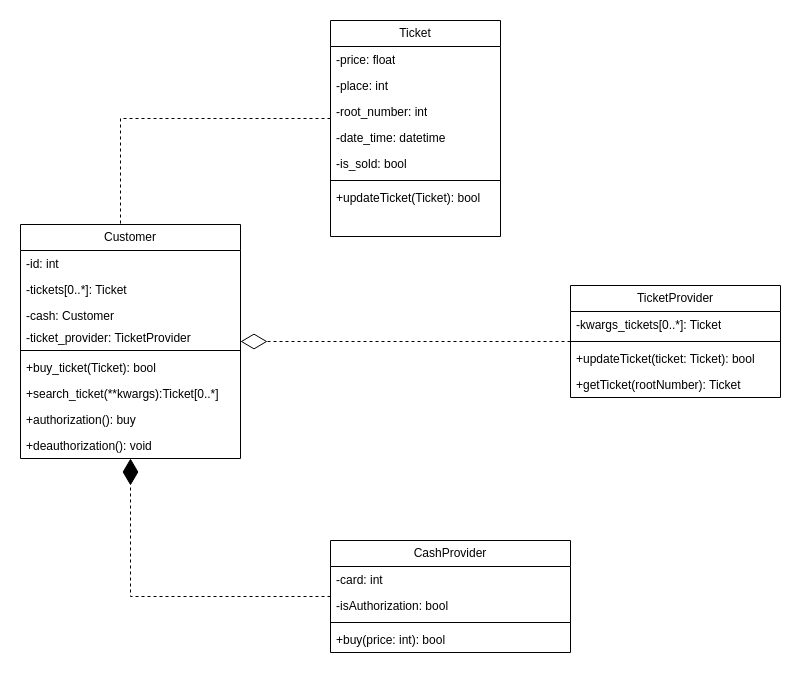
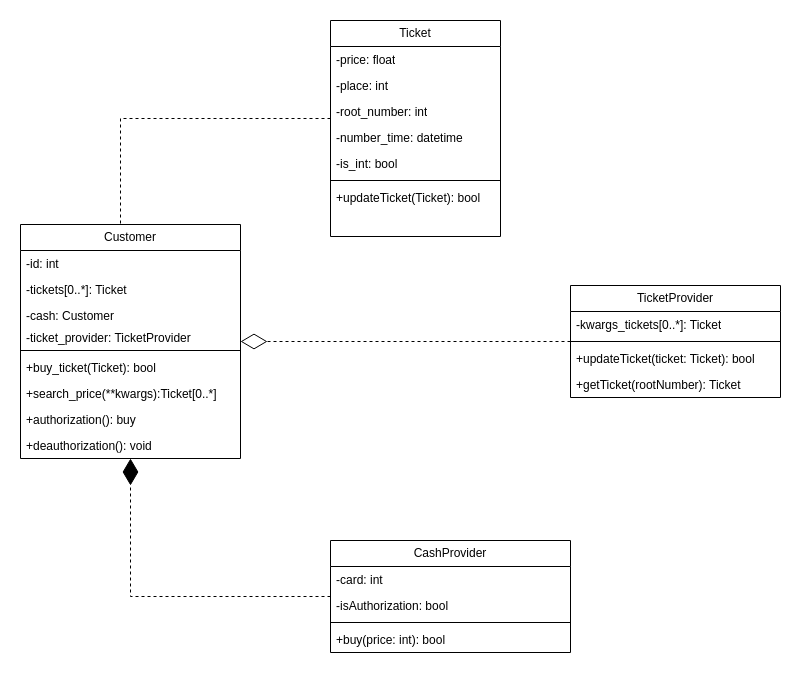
  <mxCell id="0" />
  <mxCell id="1" parent="0" />
  <mxCell id="2" value="Ticket" style="swimlane;fontStyle=0;childLayout=stackLayout;horizontal=1;startSize=26;fillColor=none;horizontalStack=0;resizeParent=1;resizeParentMax=0;resizeLast=0;collapsible=1;marginBottom=0;whiteSpace=wrap;html=1;" parent="1" vertex="1"><mxGeometry x="330" y="20" width="170" height="216" as="geometry" /></mxCell>
  <mxCell id="3" value="-price: float" style="text;strokeColor=none;fillColor=none;align=left;verticalAlign=top;spacingLeft=4;spacingRight=4;overflow=hidden;rotatable=0;points=[[0,0.5],[1,0.5]];portConstraint=eastwest;whiteSpace=wrap;html=1;" parent="2" vertex="1"><mxGeometry y="26" width="170" height="26" as="geometry" /></mxCell>
  <mxCell id="4" value="-place: int" style="text;strokeColor=none;fillColor=none;align=left;verticalAlign=top;spacingLeft=4;spacingRight=4;overflow=hidden;rotatable=0;points=[[0,0.5],[1,0.5]];portConstraint=eastwest;whiteSpace=wrap;html=1;" parent="2" vertex="1"><mxGeometry y="52" width="170" height="26" as="geometry" /></mxCell>
  <mxCell id="5" value="-root_number: int" style="text;strokeColor=none;fillColor=none;align=left;verticalAlign=top;spacingLeft=4;spacingRight=4;overflow=hidden;rotatable=0;points=[[0,0.5],[1,0.5]];portConstraint=eastwest;whiteSpace=wrap;html=1;" parent="2" vertex="1"><mxGeometry y="78" width="170" height="26" as="geometry" /></mxCell>
- <mxCell id="6" value="-date_time: datetime" style="text;strokeColor=none;fillColor=none;align=left;verticalAlign=top;spacingLeft=4;spacingRight=4;overflow=hidden;rotatable=0;points=[[0,0.5],[1,0.5]];portConstraint=eastwest;whiteSpace=wrap;html=1;" parent="2" vertex="1"><mxGeometry y="104" width="170" height="26" as="geometry" /></mxCell>
- <mxCell id="7" value="-is_sold: bool" style="text;strokeColor=none;fillColor=none;align=left;verticalAlign=top;spacingLeft=4;spacingRight=4;overflow=hidden;rotatable=0;points=[[0,0.5],[1,0.5]];portConstraint=eastwest;whiteSpace=wrap;html=1;" parent="2" vertex="1"><mxGeometry y="130" width="170" height="26" as="geometry" /></mxCell>
+ <mxCell id="6" value="-number_time: datetime" style="text;strokeColor=none;fillColor=none;align=left;verticalAlign=top;spacingLeft=4;spacingRight=4;overflow=hidden;rotatable=0;points=[[0,0.5],[1,0.5]];portConstraint=eastwest;whiteSpace=wrap;html=1;" parent="2" vertex="1"><mxGeometry y="104" width="170" height="26" as="geometry" /></mxCell>
+ <mxCell id="7" value="-is_int: bool" style="text;strokeColor=none;fillColor=none;align=left;verticalAlign=top;spacingLeft=4;spacingRight=4;overflow=hidden;rotatable=0;points=[[0,0.5],[1,0.5]];portConstraint=eastwest;whiteSpace=wrap;html=1;" parent="2" vertex="1"><mxGeometry y="130" width="170" height="26" as="geometry" /></mxCell>
  <mxCell id="8" value="" style="line;strokeWidth=1;fillColor=none;align=left;verticalAlign=middle;spacingTop=-1;spacingLeft=3;spacingRight=3;rotatable=0;labelPosition=right;points=[];portConstraint=eastwest;strokeColor=inherit;" vertex="1" parent="2"><mxGeometry y="156" width="170" height="8" as="geometry" /></mxCell>
  <mxCell id="9" value="+updateTicket(Ticket): bool" style="text;strokeColor=none;fillColor=none;align=left;verticalAlign=top;spacingLeft=4;spacingRight=4;overflow=hidden;rotatable=0;points=[[0,0.5],[1,0.5]];portConstraint=eastwest;whiteSpace=wrap;html=1;" vertex="1" parent="2"><mxGeometry y="164" width="170" height="26" as="geometry" /></mxCell>
  <mxCell id="10" style="text;strokeColor=none;fillColor=none;align=left;verticalAlign=top;spacingLeft=4;spacingRight=4;overflow=hidden;rotatable=0;points=[[0,0.5],[1,0.5]];portConstraint=eastwest;whiteSpace=wrap;html=1;" vertex="1" parent="2"><mxGeometry y="190" width="170" height="26" as="geometry" /></mxCell>
  <mxCell id="11" value="TicketProvider" style="swimlane;fontStyle=0;childLayout=stackLayout;horizontal=1;startSize=26;fillColor=none;horizontalStack=0;resizeParent=1;resizeParentMax=0;resizeLast=0;collapsible=1;marginBottom=0;whiteSpace=wrap;html=1;" parent="1" vertex="1"><mxGeometry x="570" y="285" width="210" height="112" as="geometry" /></mxCell>
  <mxCell id="12" value="-kwargs_tickets[0..*]: Ticket" style="text;strokeColor=none;fillColor=none;align=left;verticalAlign=top;spacingLeft=4;spacingRight=4;overflow=hidden;rotatable=0;points=[[0,0.5],[1,0.5]];portConstraint=eastwest;whiteSpace=wrap;html=1;" vertex="1" parent="11"><mxGeometry y="26" width="210" height="26" as="geometry" /></mxCell>
  <mxCell id="13" value="" style="line;strokeWidth=1;fillColor=none;align=left;verticalAlign=middle;spacingTop=-1;spacingLeft=3;spacingRight=3;rotatable=0;labelPosition=right;points=[];portConstraint=eastwest;strokeColor=inherit;" vertex="1" parent="11"><mxGeometry y="52" width="210" height="8" as="geometry" /></mxCell>
  <mxCell id="14" value="+updateTicket(ticket: Ticket): bool" style="text;strokeColor=none;fillColor=none;align=left;verticalAlign=top;spacingLeft=4;spacingRight=4;overflow=hidden;rotatable=0;points=[[0,0.5],[1,0.5]];portConstraint=eastwest;whiteSpace=wrap;html=1;" parent="11" vertex="1"><mxGeometry y="60" width="210" height="26" as="geometry" /></mxCell>
  <mxCell id="15" value="+getTicket(rootNumber): Ticket" style="text;strokeColor=none;fillColor=none;align=left;verticalAlign=top;spacingLeft=4;spacingRight=4;overflow=hidden;rotatable=0;points=[[0,0.5],[1,0.5]];portConstraint=eastwest;whiteSpace=wrap;html=1;" parent="11" vertex="1"><mxGeometry y="86" width="210" height="26" as="geometry" /></mxCell>
  <mxCell id="16" value="CashProvider" style="swimlane;fontStyle=0;childLayout=stackLayout;horizontal=1;startSize=26;fillColor=none;horizontalStack=0;resizeParent=1;resizeParentMax=0;resizeLast=0;collapsible=1;marginBottom=0;whiteSpace=wrap;html=1;" parent="1" vertex="1"><mxGeometry x="330" y="540" width="240" height="112" as="geometry" /></mxCell>
  <mxCell id="17" value="-card: int" style="text;strokeColor=none;fillColor=none;align=left;verticalAlign=top;spacingLeft=4;spacingRight=4;overflow=hidden;rotatable=0;points=[[0,0.5],[1,0.5]];portConstraint=eastwest;whiteSpace=wrap;html=1;" parent="16" vertex="1"><mxGeometry y="26" width="240" height="26" as="geometry" /></mxCell>
  <mxCell id="18" value="-isAuthorization: bool" style="text;strokeColor=none;fillColor=none;align=left;verticalAlign=top;spacingLeft=4;spacingRight=4;overflow=hidden;rotatable=0;points=[[0,0.5],[1,0.5]];portConstraint=eastwest;whiteSpace=wrap;html=1;" parent="16" vertex="1"><mxGeometry y="52" width="240" height="26" as="geometry" /></mxCell>
  <mxCell id="19" value="" style="line;strokeWidth=1;fillColor=none;align=left;verticalAlign=middle;spacingTop=-1;spacingLeft=3;spacingRight=3;rotatable=0;labelPosition=right;points=[];portConstraint=eastwest;strokeColor=inherit;" parent="16" vertex="1"><mxGeometry y="78" width="240" height="8" as="geometry" /></mxCell>
  <mxCell id="20" value="+buy(price: int): bool" style="text;strokeColor=none;fillColor=none;align=left;verticalAlign=top;spacingLeft=4;spacingRight=4;overflow=hidden;rotatable=0;points=[[0,0.5],[1,0.5]];portConstraint=eastwest;whiteSpace=wrap;html=1;" parent="16" vertex="1"><mxGeometry y="86" width="240" height="26" as="geometry" /></mxCell>
  <mxCell id="21" value="Customer" style="swimlane;fontStyle=0;childLayout=stackLayout;horizontal=1;startSize=26;fillColor=none;horizontalStack=0;resizeParent=1;resizeParentMax=0;resizeLast=0;collapsible=1;marginBottom=0;whiteSpace=wrap;html=1;" parent="1" vertex="1"><mxGeometry x="20" y="224" width="220" height="234" as="geometry" /></mxCell>
  <mxCell id="22" value="-id: int" style="text;strokeColor=none;fillColor=none;align=left;verticalAlign=top;spacingLeft=4;spacingRight=4;overflow=hidden;rotatable=0;points=[[0,0.5],[1,0.5]];portConstraint=eastwest;whiteSpace=wrap;html=1;" parent="21" vertex="1"><mxGeometry y="26" width="220" height="26" as="geometry" /></mxCell>
  <mxCell id="23" value="-tickets[0..*]: Ticket" style="text;strokeColor=none;fillColor=none;align=left;verticalAlign=top;spacingLeft=4;spacingRight=4;overflow=hidden;rotatable=0;points=[[0,0.5],[1,0.5]];portConstraint=eastwest;whiteSpace=wrap;html=1;" parent="21" vertex="1"><mxGeometry y="52" width="220" height="26" as="geometry" /></mxCell>
  <mxCell id="24" value="-cash: Customer" style="text;strokeColor=none;fillColor=none;align=left;verticalAlign=top;spacingLeft=4;spacingRight=4;overflow=hidden;rotatable=0;points=[[0,0.5],[1,0.5]];portConstraint=eastwest;whiteSpace=wrap;html=1;" parent="21" vertex="1"><mxGeometry y="78" width="220" height="22" as="geometry" /></mxCell>
  <mxCell id="25" value="-ticket_provider: TicketProvider" style="text;strokeColor=none;fillColor=none;align=left;verticalAlign=top;spacingLeft=4;spacingRight=4;overflow=hidden;rotatable=0;points=[[0,0.5],[1,0.5]];portConstraint=eastwest;whiteSpace=wrap;html=1;" vertex="1" parent="21"><mxGeometry y="100" width="220" height="22" as="geometry" /></mxCell>
  <mxCell id="26" value="" style="line;strokeWidth=1;fillColor=none;align=left;verticalAlign=middle;spacingTop=-1;spacingLeft=3;spacingRight=3;rotatable=0;labelPosition=right;points=[];portConstraint=eastwest;strokeColor=inherit;" parent="21" vertex="1"><mxGeometry y="122" width="220" height="8" as="geometry" /></mxCell>
  <mxCell id="27" value="+buy_ticket(Ticket): bool" style="text;strokeColor=none;fillColor=none;align=left;verticalAlign=top;spacingLeft=4;spacingRight=4;overflow=hidden;rotatable=0;points=[[0,0.5],[1,0.5]];portConstraint=eastwest;whiteSpace=wrap;html=1;" parent="21" vertex="1"><mxGeometry y="130" width="220" height="26" as="geometry" /></mxCell>
- <mxCell id="28" value="+search_ticket(**kwargs):Ticket[0..*]" style="text;strokeColor=none;fillColor=none;align=left;verticalAlign=top;spacingLeft=4;spacingRight=4;overflow=hidden;rotatable=0;points=[[0,0.5],[1,0.5]];portConstraint=eastwest;whiteSpace=wrap;html=1;" parent="21" vertex="1"><mxGeometry y="156" width="220" height="26" as="geometry" /></mxCell>
+ <mxCell id="28" value="+search_price(**kwargs):Ticket[0..*]" style="text;strokeColor=none;fillColor=none;align=left;verticalAlign=top;spacingLeft=4;spacingRight=4;overflow=hidden;rotatable=0;points=[[0,0.5],[1,0.5]];portConstraint=eastwest;whiteSpace=wrap;html=1;" parent="21" vertex="1"><mxGeometry y="156" width="220" height="26" as="geometry" /></mxCell>
  <mxCell id="29" value="+authorization(): buy" style="text;strokeColor=none;fillColor=none;align=left;verticalAlign=top;spacingLeft=4;spacingRight=4;overflow=hidden;rotatable=0;points=[[0,0.5],[1,0.5]];portConstraint=eastwest;whiteSpace=wrap;html=1;" vertex="1" parent="21"><mxGeometry y="182" width="220" height="26" as="geometry" /></mxCell>
  <mxCell id="30" value="+deauthorization(): void" style="text;strokeColor=none;fillColor=none;align=left;verticalAlign=top;spacingLeft=4;spacingRight=4;overflow=hidden;rotatable=0;points=[[0,0.5],[1,0.5]];portConstraint=eastwest;whiteSpace=wrap;html=1;" vertex="1" parent="21"><mxGeometry y="208" width="220" height="26" as="geometry" /></mxCell>
  <mxCell id="31" value="" style="endArrow=diamondThin;endFill=1;endSize=24;html=1;rounded=0;edgeStyle=orthogonalEdgeStyle;dashed=1;" parent="1" source="16" target="21" edge="1"><mxGeometry width="160" relative="1" as="geometry"><mxPoint x="320" y="310" as="sourcePoint" /><mxPoint x="480" y="310" as="targetPoint" /></mxGeometry></mxCell>
  <mxCell id="32" value="" style="endArrow=none;html=1;edgeStyle=orthogonalEdgeStyle;rounded=0;dashed=1;" edge="1" parent="1" source="2" target="21"><mxGeometry relative="1" as="geometry"><mxPoint x="320" y="350" as="sourcePoint" /><mxPoint x="480" y="350" as="targetPoint" /><Array as="points"><mxPoint x="120" y="118" /></Array></mxGeometry></mxCell>
  <mxCell id="33" value="" style="endArrow=diamondThin;endFill=0;endSize=24;html=1;rounded=0;dashed=1;" edge="1" parent="1" source="11" target="21"><mxGeometry width="160" relative="1" as="geometry"><mxPoint x="320" y="350" as="sourcePoint" /><mxPoint x="480" y="350" as="targetPoint" /></mxGeometry></mxCell>
